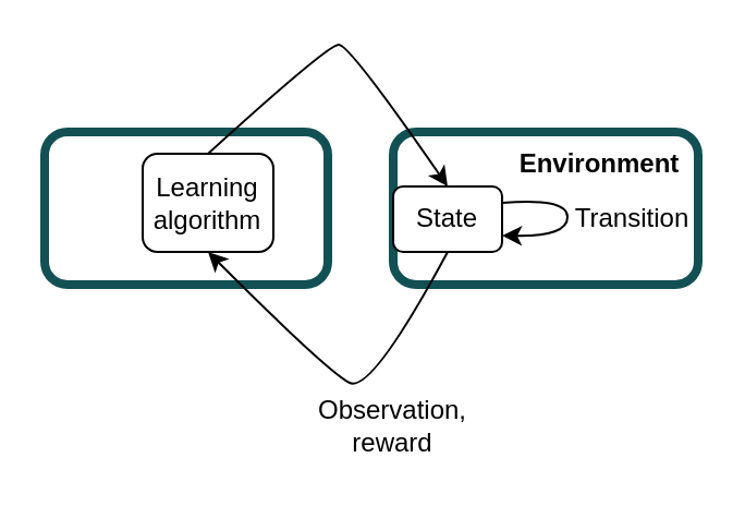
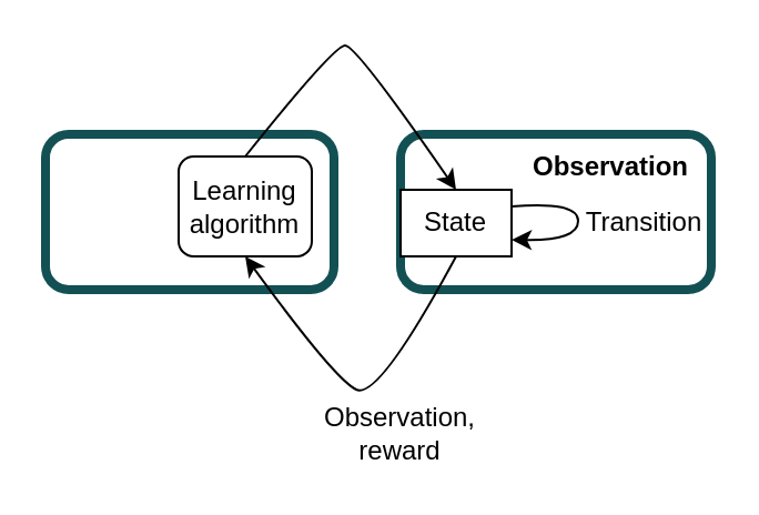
  <mxCell id="0" />
  <mxCell id="1" parent="0" />
  <mxCell id="2" value="" style="rounded=1;whiteSpace=wrap;html=1;strokeWidth=4;strokeColor=#125054;" vertex="1" parent="1"><mxGeometry x="180" y="60" width="140" height="70" as="geometry" /></mxCell>
  <mxCell id="3" value="&lt;p style=&quot;line-height: 1.5&quot;&gt;&lt;br&gt;&lt;/p&gt;" style="text;html=1;strokeColor=#125054;fillColor=none;align=center;verticalAlign=middle;whiteSpace=wrap;rounded=1;fontSize=12;strokeWidth=4;" vertex="1" parent="1"><mxGeometry x="20" y="60" width="130" height="70" as="geometry" /></mxCell>
- <mxCell id="4" value="&lt;b&gt;Environment&lt;/b&gt;" style="text;html=1;strokeColor=none;fillColor=none;align=center;verticalAlign=middle;whiteSpace=wrap;rounded=0;fontSize=12;" vertex="1" parent="1"><mxGeometry x="245" y="60" width="60" height="30" as="geometry" /></mxCell>
- <mxCell id="5" value="State" style="rounded=1;whiteSpace=wrap;html=1;fontSize=12;" vertex="1" parent="1"><mxGeometry x="180" y="85" width="50" height="30" as="geometry" /></mxCell>
+ <mxCell id="4" value="&lt;b&gt;Observation&lt;/b&gt;" style="text;html=1;strokeColor=none;fillColor=none;align=center;verticalAlign=middle;whiteSpace=wrap;rounded=0;fontSize=12;" vertex="1" parent="1"><mxGeometry x="245" y="60" width="60" height="30" as="geometry" /></mxCell>
+ <mxCell id="5" value="State" style="whiteSpace=wrap;html=1;fontSize=12;rounded=0;" vertex="1" parent="1"><mxGeometry x="180" y="85" width="50" height="30" as="geometry" /></mxCell>
  <mxCell id="6" value="" style="curved=1;endArrow=classic;html=1;rounded=0;fontSize=12;exitX=1;exitY=0.25;exitDx=0;exitDy=0;entryX=1;entryY=0.75;entryDx=0;entryDy=0;" edge="1" parent="1" source="5" target="5"><mxGeometry width="50" height="50" relative="1" as="geometry"><mxPoint x="250" y="210" as="sourcePoint" /><mxPoint x="300" y="160" as="targetPoint" /><Array as="points"><mxPoint x="260" y="90" /><mxPoint x="260" y="108" /></Array></mxGeometry></mxCell>
  <mxCell id="7" value="Transition" style="text;html=1;strokeColor=none;fillColor=none;align=center;verticalAlign=middle;whiteSpace=wrap;rounded=0;fontSize=12;" vertex="1" parent="1"><mxGeometry x="260" y="85" width="60" height="30" as="geometry" /></mxCell>
  <mxCell id="8" value="" style="curved=1;endArrow=classic;html=1;rounded=0;fontSize=12;exitX=0.5;exitY=0;exitDx=0;exitDy=0;entryX=0.5;entryY=0;entryDx=0;entryDy=0;" edge="1" parent="1" source="9" target="5"><mxGeometry width="50" height="50" relative="1" as="geometry"><mxPoint x="250" y="210" as="sourcePoint" /><mxPoint x="300" y="160" as="targetPoint" /><Array as="points"><mxPoint x="150" y="20" /><mxPoint x="160" y="20" /></Array></mxGeometry></mxCell>
- <mxCell id="9" value="&lt;div&gt;Learning&lt;/div&gt;&lt;div&gt;algorithm&lt;br&gt;&lt;/div&gt;" style="rounded=1;whiteSpace=wrap;html=1;fontSize=12;" vertex="1" parent="1"><mxGeometry x="65" y="70" width="60" height="45" as="geometry" /></mxCell>
+ <mxCell id="9" value="&lt;div&gt;Learning&lt;/div&gt;&lt;div&gt;algorithm&lt;br&gt;&lt;/div&gt;" style="rounded=1;whiteSpace=wrap;html=1;fontSize=12;" vertex="1" parent="1"><mxGeometry x="80" y="70" width="60" height="45" as="geometry" /></mxCell>
  <mxCell id="10" value="" style="curved=1;endArrow=classic;html=1;rounded=0;fontSize=12;exitX=0.5;exitY=1;exitDx=0;exitDy=0;entryX=0.5;entryY=1;entryDx=0;entryDy=0;" edge="1" parent="1" source="5" target="9"><mxGeometry width="50" height="50" relative="1" as="geometry"><mxPoint x="250" y="210" as="sourcePoint" /><mxPoint x="300" y="160" as="targetPoint" /><Array as="points"><mxPoint x="170" y="180" /><mxPoint x="150" y="170" /></Array></mxGeometry></mxCell>
  <mxCell id="11" value="Observation, reward" style="text;html=1;strokeColor=none;fillColor=none;align=center;verticalAlign=middle;whiteSpace=wrap;rounded=0;fontSize=12;" vertex="1" parent="1"><mxGeometry x="150" y="180" width="60" height="30" as="geometry" /></mxCell>
